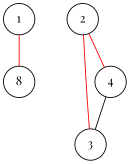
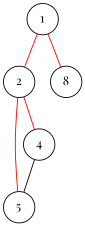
  digraph {
    fontname="Playfair Display"
    node [fontname="Playfair Display" shape=circle]
    edge [arrowhead=none color=red fontname="Playfair Display"]
    1
    2
    n3 [label=8]
-   5 [label=3]
+   5
    4
+   1 -> 2
    1 -> n3
    2 -> 5
    2 -> 4
    4 -> 5 [color=""]
  }
